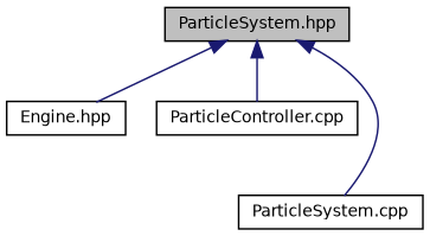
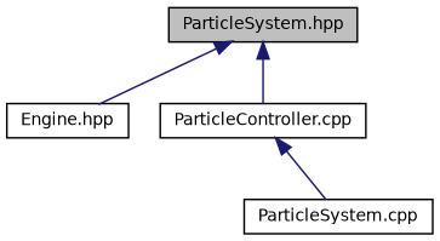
  digraph {
    node [color=black fillcolor=white fontname=Helvetica fontsize=10 shape=record style=filled]
    edge [color=midnightblue dir=back fontname=Helvetica fontsize=10 labelfontname=Helvetica labelfontsize=10 style=solid]
    n1 [fillcolor=grey75 fontcolor=black height=0.2 label="ParticleSystem.hpp" width=0.4]
    n2 [height=0.2 label="Engine.hpp" width=0.4]
    n3 [height=0.2 label="ParticleController.cpp" width=0.4]
    n4 [height=0.2 label="ParticleSystem.cpp" width=0.4]
    n1 -> n2
    n1 -> n3
-   n1 -> n4
+   n3 -> n4
  }
